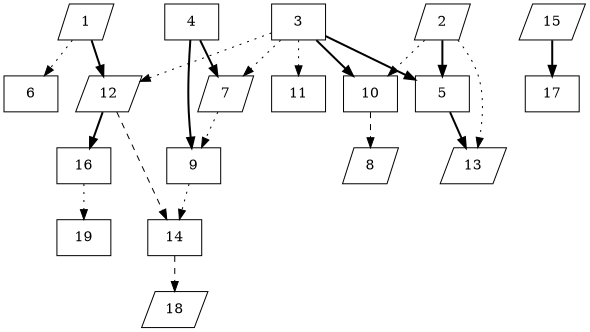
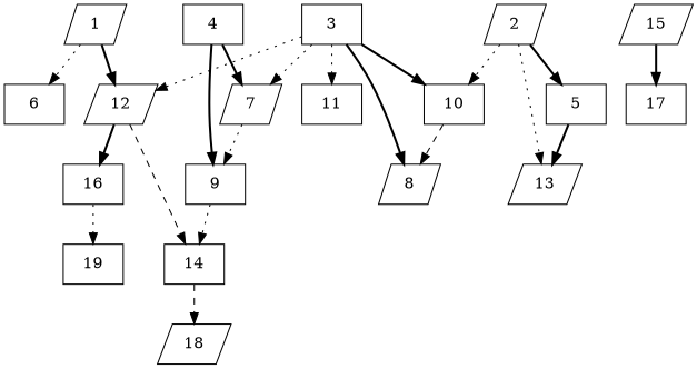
  digraph {
    node [shape=box]
    edge [style=dotted]
    1 [alpha=23.80 shape=parallelogram]
    6 [alpha=31.45]
    12 [alpha=43.67 shape=parallelogram]
    14 [alpha=26.76]
    16 [alpha=38.11]
    18 [alpha=40.99 shape=parallelogram]
    19 [alpha=47.24]
    2 [alpha=41.27 shape=parallelogram]
    5 [alpha=46.06]
    10 [alpha=43.05]
    13 [alpha=26.04 shape=parallelogram]
    8 [alpha=42.13 shape=parallelogram]
    15 [alpha=42.01 shape=parallelogram]
    17 [alpha=47.22]
    3 [alpha=32.75]
    7 [alpha=29.10 shape=parallelogram]
    11 [alpha=33.63]
    9 [alpha=47.75]
    4 [alpha=28.12]
    1 -> 6
    1 -> 12 [style=bold]
    12 -> 14 [style=dashed]
    12 -> 16 [style=bold]
    14 -> 18 [style=dashed]
    16 -> 19
    2 -> 5 [style=bold]
    2 -> 10
    2 -> 13
    5 -> 13 [style=bold]
    10 -> 8 [style=dashed]
    15 -> 17 [style=bold]
    3 -> 12
-   3 -> 5 [style=bold]
+   3 -> 8 [style=bold]
    3 -> 10 [style=bold]
    3 -> 7
    3 -> 11
    7 -> 9
    9 -> 14
    4 -> 7 [style=bold]
    4 -> 9 [style=bold]
  }
